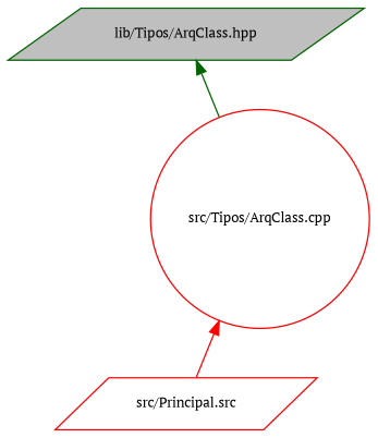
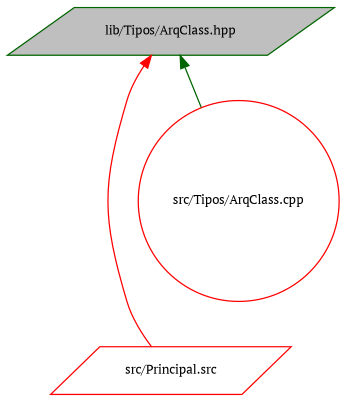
  digraph {
    fontname="PT Serif"
    node [color=red fillcolor=white fontname="PT Serif" fontsize=10 shape=parallelogram style=filled]
    edge [dir=back fontname="PT Serif" fontsize=10 labelfontname=Helvetica labelfontsize=10 style=solid]
    n1 [color=darkgreen fillcolor=grey75 fontcolor=black height=0.2 label="lib/Tipos/ArqClass.hpp" width=0.4]
    n2 [height=0.2 label="src/Principal.src" width=0.4]
    n3 [height=0.2 label="src/Tipos/ArqClass.cpp" shape=circle width=0.4]
-   n3 -> n2 [color=red]
+   n1 -> n2 [color=red]
    n1 -> n3 [color=darkgreen]
  }
